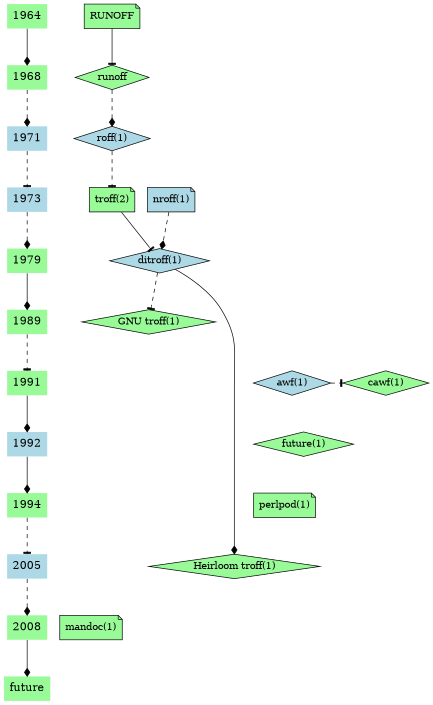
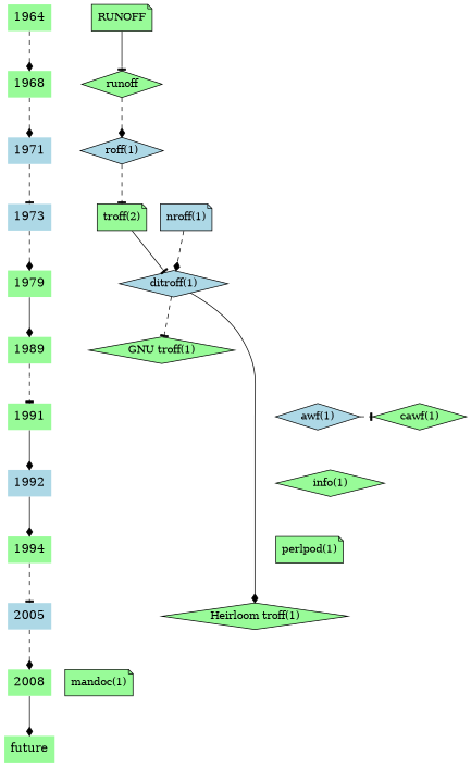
  digraph {
    ranksep=.75
    node [fillcolor=palegreen shape=plaintext style=filled]
    edge [arrowhead=diamond style=dashed]
    1964 [fontsize=16]
    1968 [fontsize=16]
    1971 [fillcolor=lightblue fontsize=16]
    1973 [fillcolor=lightblue fontsize=16]
    1979 [fontsize=16]
    1989 [fontsize=16]
    1991 [fontsize=16]
    1992 [fillcolor=lightblue fontsize=16]
    1994 [fontsize=16]
    2005 [fillcolor=lightblue fontsize=16]
    2008 [fontsize=16]
    future [fontsize=16]
    n13 [label=RUNOFF shape=note]
    n14 [label=runoff shape=diamond]
    n15 [fillcolor=lightblue label="roff(1)" shape=diamond]
    n16 [label="troff(2)" shape=note]
    "nroff(1)" [fillcolor=lightblue shape=note]
    n18 [fillcolor=lightblue label="ditroff(1)" shape=diamond]
    n19 [label="GNU troff(1)" shape=diamond]
    n20 [fillcolor=lightblue label="awf(1)" shape=diamond]
    n21 [label="cawf(1)" shape=diamond]
-   n22 [label="future(1)" shape=diamond]
+   n22 [label="info(1)" shape=diamond]
    n23 [label="perlpod(1)" shape=note]
    n24 [label="Heirloom troff(1)" shape=diamond]
    n25 [label="mandoc(1)" shape=note]
    subgraph sub_1 {
      1964
      1968
      1971
      1973
      1979
      1989
      1991
      1992
      1994
      2005
      2008
      future
    }
    subgraph sub_2 {
      rank=same
      1964
      n13
    }
    subgraph sub_3 {
      rank=same
      1968
      n14
    }
    subgraph sub_4 {
      rank=same
      1971
      n15
    }
    subgraph sub_5 {
      rank=same
      1973
      n16
      "nroff(1)"
    }
    subgraph sub_6 {
      rank=same
      1979
      n18
    }
    subgraph sub_7 {
      rank=same
      1989
      n19
    }
    subgraph sub_8 {
      rank=same
      1991
      n20
      n21
    }
    subgraph sub_9 {
      rank=same
      1992
      n22
    }
    subgraph sub_10 {
      rank=same
      1994
      n23
    }
    subgraph sub_11 {
      rank=same
      2005
      n24
    }
    subgraph sub_12 {
      rank=same
      2008
      n25
    }
-   1964 -> 1968 [style=solid]
+   1964 -> 1968
    1968 -> 1971
    1971 -> 1973 [arrowhead=tee]
    1973 -> 1979
    1979 -> 1989 [style=solid]
    1989 -> 1991 [arrowhead=tee]
    1991 -> 1992 [style=solid]
    1992 -> 1994 [style=solid]
    1994 -> 2005 [arrowhead=tee]
    2005 -> 2008
    2008 -> future [style=solid]
    n13 -> n14 [arrowhead=tee style=solid]
    n14 -> n15
    n15 -> n16 [arrowhead=tee]
    n16 -> n18 [arrowhead=tee style=solid]
    "nroff(1)" -> n18
    n18 -> n19 [arrowhead=tee]
    n18 -> n24 [style=solid]
    n20 -> n21 [arrowhead=tee]
  }
